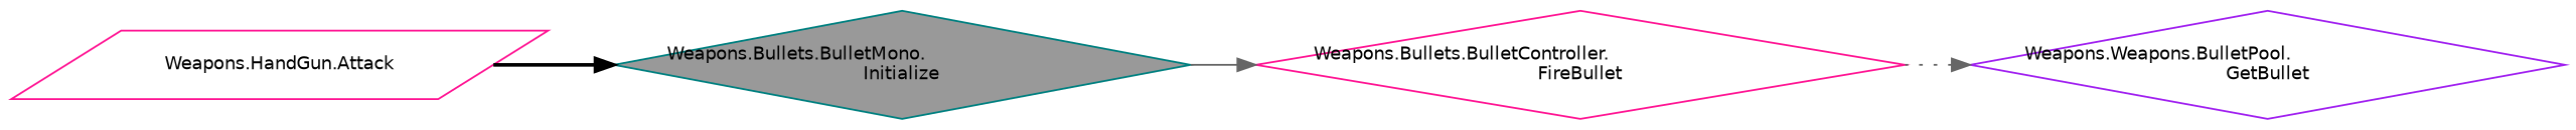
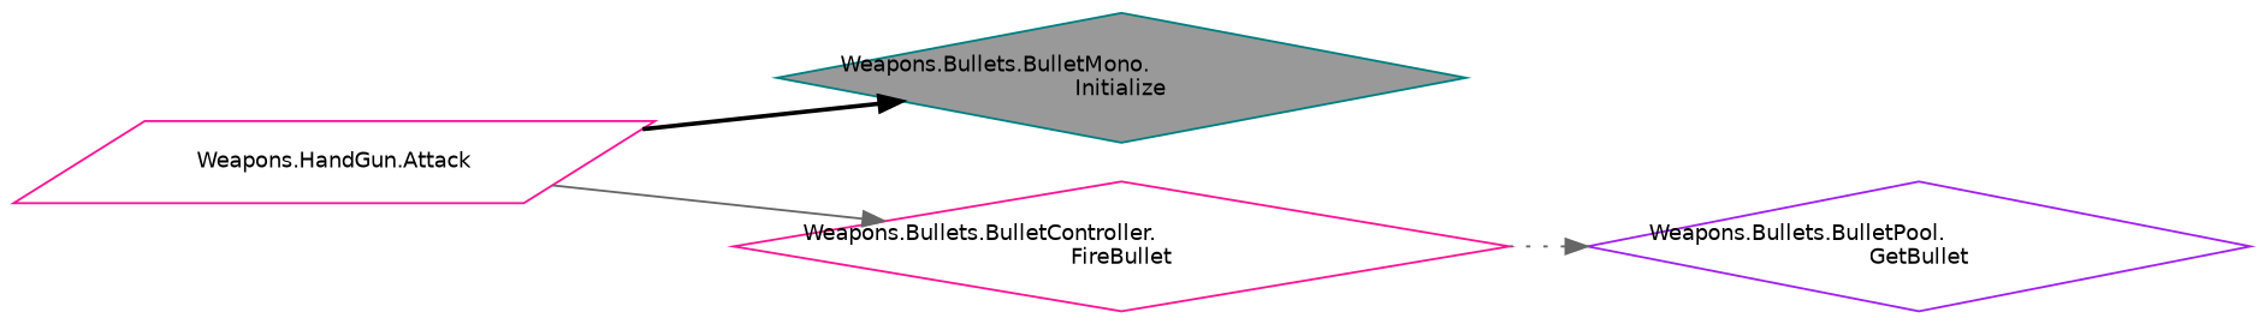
  digraph {
    rankdir=RL
    node [color=deeppink fillcolor=white fontname=Helvetica fontsize=10 shape=diamond style=filled]
    edge [color=gray40 dir=back fontname=Helvetica fontsize=10 labelfontname=Helvetica labelfontsize=10]
    n1 [color=teal fillcolor=grey60 fontcolor=black height=0.2 label="Weapons.Bullets.BulletMono.\lInitialize" width=0.4]
    n2 [height=0.2 label="Weapons.HandGun.Attack" shape=parallelogram width=0.4]
-   n3 [color=purple height=0.2 label="Weapons.Weapons.BulletPool.\lGetBullet" width=0.4]
+   n3 [color=purple height=0.2 label="Weapons.Bullets.BulletPool.\lGetBullet" width=0.4]
    n4 [height=0.2 label="Weapons.Bullets.BulletController.\lFireBullet" width=0.4]
    n1 -> n2 [color=black style=bold]
    n3 -> n4 [style=dotted]
-   n4 -> n1 [style=solid]
+   n4 -> n2 [style=solid]
  }
